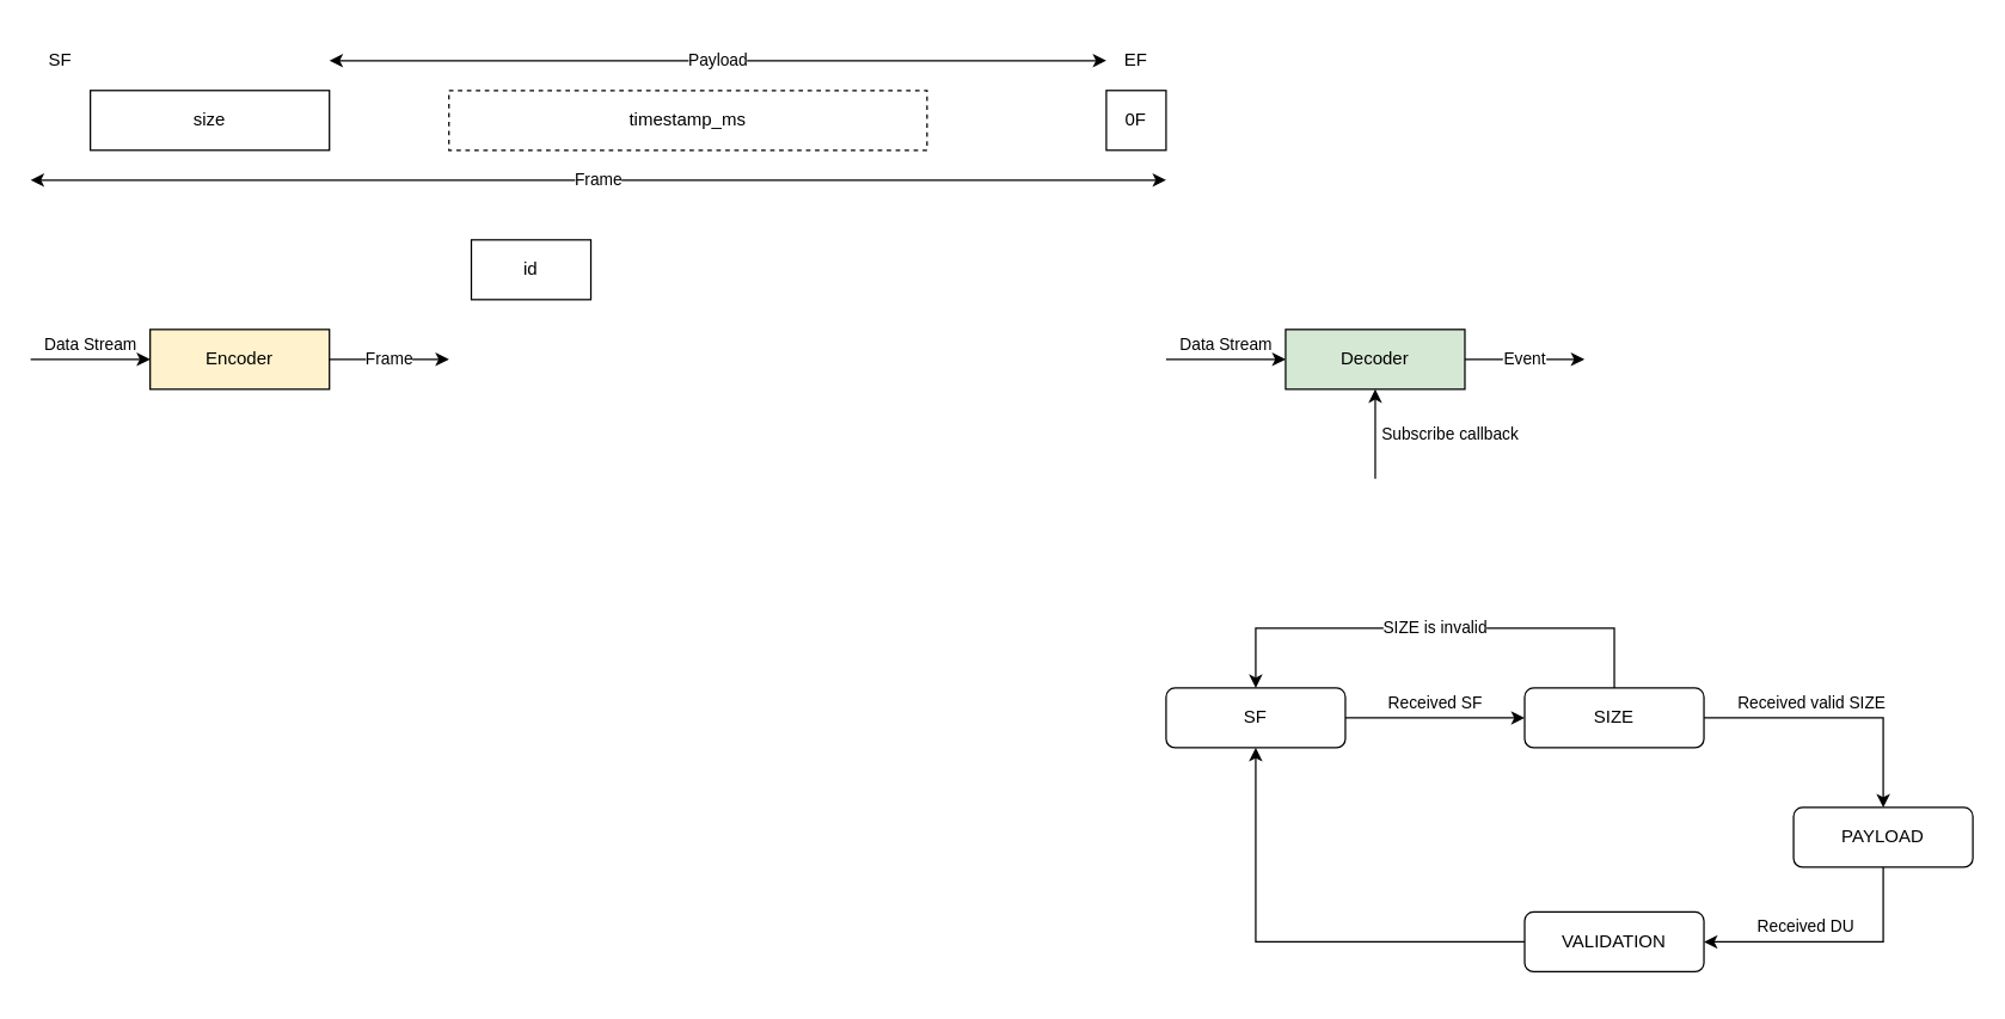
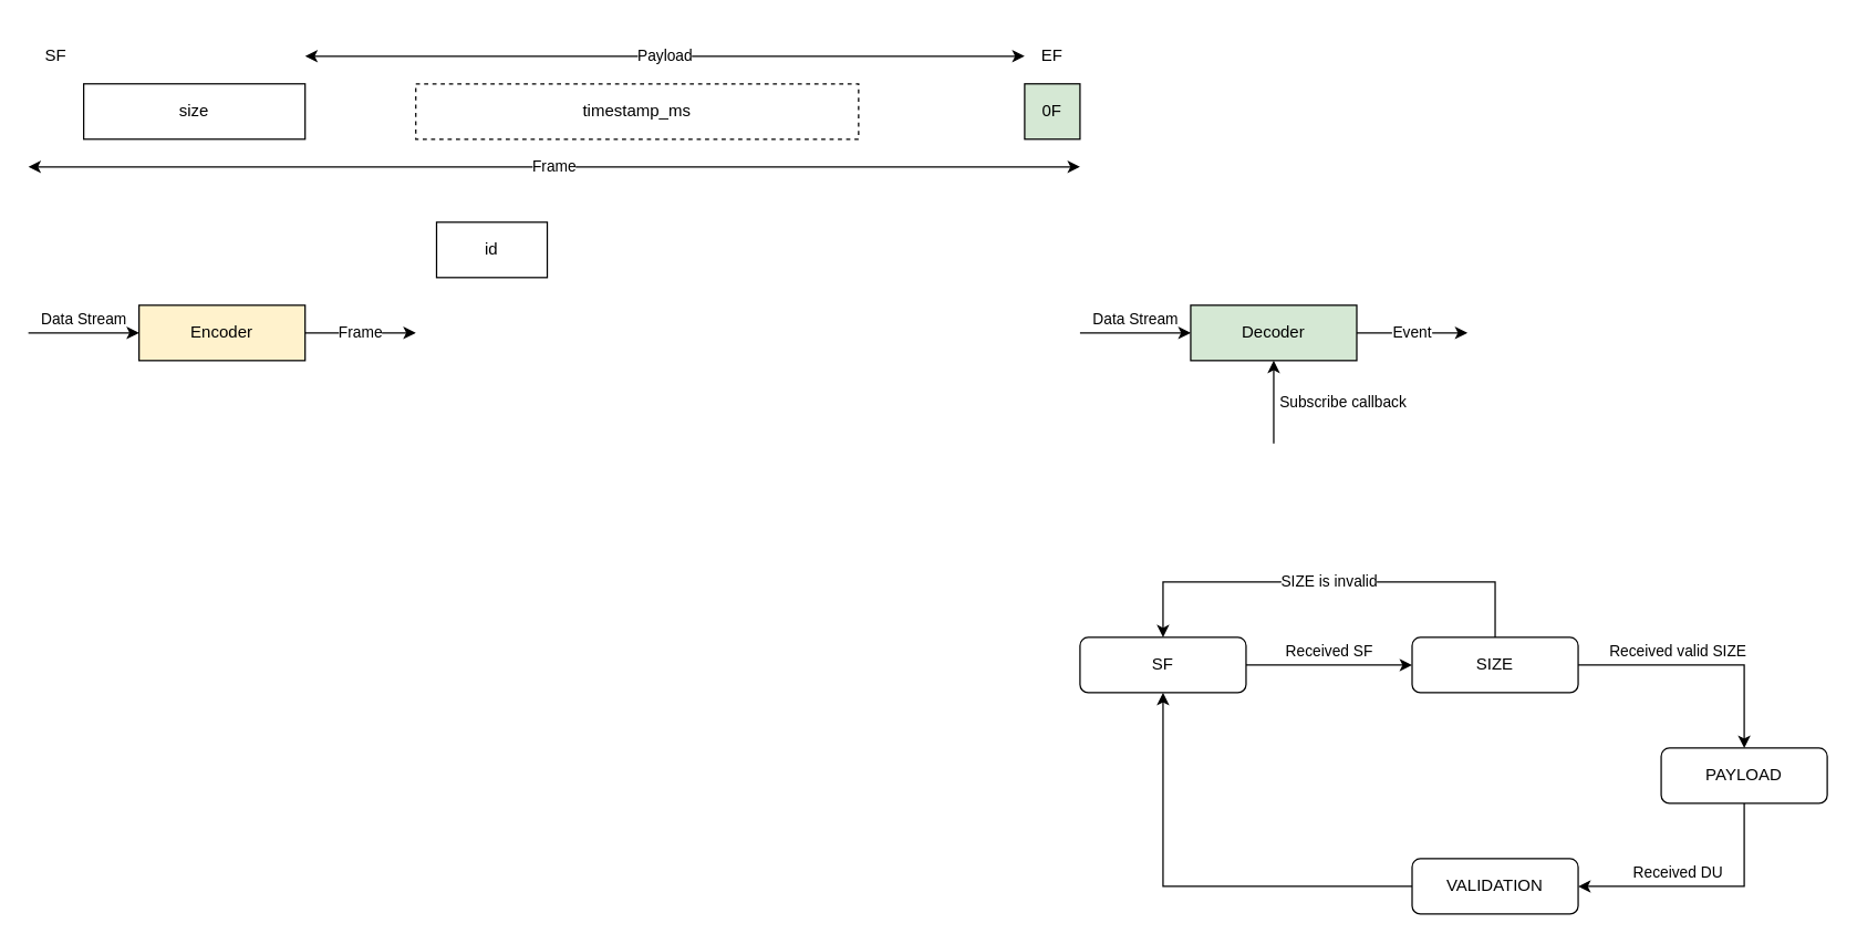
  <mxCell id="0" />
  <mxCell id="1" parent="0" />
  <mxCell id="2" value="size" style="rounded=0;whiteSpace=wrap;html=1;" parent="1" vertex="1"><mxGeometry x="60" y="60" width="160" height="40" as="geometry" /></mxCell>
- <mxCell id="3" value="0F" style="rounded=0;whiteSpace=wrap;html=1;" parent="1" vertex="1"><mxGeometry x="740" y="60" width="40" height="40" as="geometry" /></mxCell>
+ <mxCell id="3" value="0F" style="rounded=0;whiteSpace=wrap;html=1;fillColor=#d5e8d4;" parent="1" vertex="1"><mxGeometry x="740" y="60" width="40" height="40" as="geometry" /></mxCell>
  <mxCell id="4" value="id" style="rounded=0;whiteSpace=wrap;html=1;" parent="1" vertex="1"><mxGeometry x="315" y="160" width="80" height="40" as="geometry" /></mxCell>
  <mxCell id="5" value="timestamp_ms" style="rounded=0;whiteSpace=wrap;html=1;dashed=1;" parent="1" vertex="1"><mxGeometry x="300" y="60" width="320" height="40" as="geometry" /></mxCell>
  <mxCell id="6" value="Payload" style="endArrow=classic;startArrow=classic;html=1;" parent="1" edge="1"><mxGeometry width="50" height="50" relative="1" as="geometry"><mxPoint x="220" y="40" as="sourcePoint" /><mxPoint x="740" y="40" as="targetPoint" /></mxGeometry></mxCell>
  <mxCell id="7" value="Frame" style="endArrow=classic;startArrow=classic;html=1;" parent="1" edge="1"><mxGeometry width="50" height="50" relative="1" as="geometry"><mxPoint x="20" y="120" as="sourcePoint" /><mxPoint x="780" y="120" as="targetPoint" /></mxGeometry></mxCell>
  <mxCell id="8" value="SF" style="text;html=1;strokeColor=none;fillColor=none;align=center;verticalAlign=middle;whiteSpace=wrap;rounded=0;" parent="1" vertex="1"><mxGeometry x="20" y="20" width="40" height="40" as="geometry" /></mxCell>
  <mxCell id="9" value="EF" style="text;html=1;strokeColor=none;fillColor=none;align=center;verticalAlign=middle;whiteSpace=wrap;rounded=0;" parent="1" vertex="1"><mxGeometry x="740" y="20" width="40" height="40" as="geometry" /></mxCell>
  <mxCell id="10" value="Received SF" style="edgeStyle=orthogonalEdgeStyle;rounded=0;orthogonalLoop=1;jettySize=auto;html=1;" parent="1" source="11" target="14" edge="1"><mxGeometry y="10" relative="1" as="geometry"><mxPoint as="offset" /></mxGeometry></mxCell>
  <mxCell id="11" value="SF" style="rounded=1;whiteSpace=wrap;html=1;" parent="1" vertex="1"><mxGeometry x="780" y="460" width="120" height="40" as="geometry" /></mxCell>
  <mxCell id="12" value="Received valid SIZE" style="edgeStyle=orthogonalEdgeStyle;rounded=0;orthogonalLoop=1;jettySize=auto;html=1;entryX=0.5;entryY=0;entryDx=0;entryDy=0;" parent="1" source="14" target="16" edge="1"><mxGeometry x="-0.2" y="10" relative="1" as="geometry"><mxPoint as="offset" /></mxGeometry></mxCell>
  <mxCell id="13" value="SIZE is invalid" style="edgeStyle=orthogonalEdgeStyle;rounded=0;orthogonalLoop=1;jettySize=auto;html=1;entryX=0.5;entryY=0;entryDx=0;entryDy=0;exitX=0.5;exitY=0;exitDx=0;exitDy=0;" parent="1" source="14" target="11" edge="1"><mxGeometry relative="1" as="geometry"><Array as="points"><mxPoint x="1080" y="420" /><mxPoint x="840" y="420" /></Array></mxGeometry></mxCell>
  <mxCell id="14" value="SIZE" style="rounded=1;whiteSpace=wrap;html=1;" parent="1" vertex="1"><mxGeometry x="1020" y="460" width="120" height="40" as="geometry" /></mxCell>
  <mxCell id="15" value="Received DU" style="edgeStyle=orthogonalEdgeStyle;rounded=0;orthogonalLoop=1;jettySize=auto;html=1;entryX=1;entryY=0.5;entryDx=0;entryDy=0;exitX=0.5;exitY=1;exitDx=0;exitDy=0;" parent="1" source="16" target="18" edge="1"><mxGeometry x="0.2" y="-10" relative="1" as="geometry"><mxPoint as="offset" /></mxGeometry></mxCell>
  <mxCell id="16" value="PAYLOAD" style="rounded=1;whiteSpace=wrap;html=1;" parent="1" vertex="1"><mxGeometry x="1200" y="540" width="120" height="40" as="geometry" /></mxCell>
  <mxCell id="17" style="edgeStyle=orthogonalEdgeStyle;rounded=0;orthogonalLoop=1;jettySize=auto;html=1;entryX=0.5;entryY=1;entryDx=0;entryDy=0;" parent="1" source="18" target="11" edge="1"><mxGeometry relative="1" as="geometry" /></mxCell>
- <mxCell id="18" value="VALIDATION" style="rounded=1;whiteSpace=wrap;html=1;" parent="1" vertex="1"><mxGeometry x="1020" y="610" width="120" height="40" as="geometry" /></mxCell>
+ <mxCell id="18" value="VALIDATION" style="rounded=1;whiteSpace=wrap;html=1;" parent="1" vertex="1"><mxGeometry x="1020" y="620" width="120" height="40" as="geometry" /></mxCell>
  <mxCell id="19" value="Decoder" style="rounded=0;whiteSpace=wrap;html=1;fillColor=#d5e8d4;" parent="1" vertex="1"><mxGeometry x="860" y="220" width="120" height="40" as="geometry" /></mxCell>
  <mxCell id="20" value="Data Stream" style="endArrow=classic;html=1;entryX=0;entryY=0.5;entryDx=0;entryDy=0;" parent="1" target="19" edge="1"><mxGeometry y="10" width="50" height="50" relative="1" as="geometry"><mxPoint x="780" y="240" as="sourcePoint" /><mxPoint x="1300" y="320" as="targetPoint" /><mxPoint as="offset" /></mxGeometry></mxCell>
  <mxCell id="21" value="Subscribe callback" style="endArrow=classic;html=1;entryX=0.5;entryY=1;entryDx=0;entryDy=0;" parent="1" target="19" edge="1"><mxGeometry y="-50" width="50" height="50" relative="1" as="geometry"><mxPoint x="920" y="320" as="sourcePoint" /><mxPoint x="1300" y="320" as="targetPoint" /><mxPoint as="offset" /></mxGeometry></mxCell>
  <mxCell id="22" value="Event" style="endArrow=classic;html=1;exitX=1;exitY=0.5;exitDx=0;exitDy=0;" parent="1" source="19" edge="1"><mxGeometry width="50" height="50" relative="1" as="geometry"><mxPoint x="1250" y="370" as="sourcePoint" /><mxPoint x="1060" y="240" as="targetPoint" /></mxGeometry></mxCell>
  <mxCell id="23" value="Encoder" style="rounded=0;whiteSpace=wrap;html=1;fillColor=#fff2cc;" vertex="1" parent="1"><mxGeometry x="100" y="220" width="120" height="40" as="geometry" /></mxCell>
  <mxCell id="24" value="Data Stream" style="endArrow=classic;html=1;entryX=0;entryY=0.5;entryDx=0;entryDy=0;" edge="1" target="23" parent="1"><mxGeometry y="10" width="50" height="50" relative="1" as="geometry"><mxPoint x="20" y="240" as="sourcePoint" /><mxPoint x="540" y="320" as="targetPoint" /><mxPoint as="offset" /></mxGeometry></mxCell>
  <mxCell id="25" value="Frame" style="endArrow=classic;html=1;exitX=1;exitY=0.5;exitDx=0;exitDy=0;" edge="1" source="23" parent="1"><mxGeometry width="50" height="50" relative="1" as="geometry"><mxPoint x="490" y="370" as="sourcePoint" /><mxPoint x="300" y="240" as="targetPoint" /></mxGeometry></mxCell>
